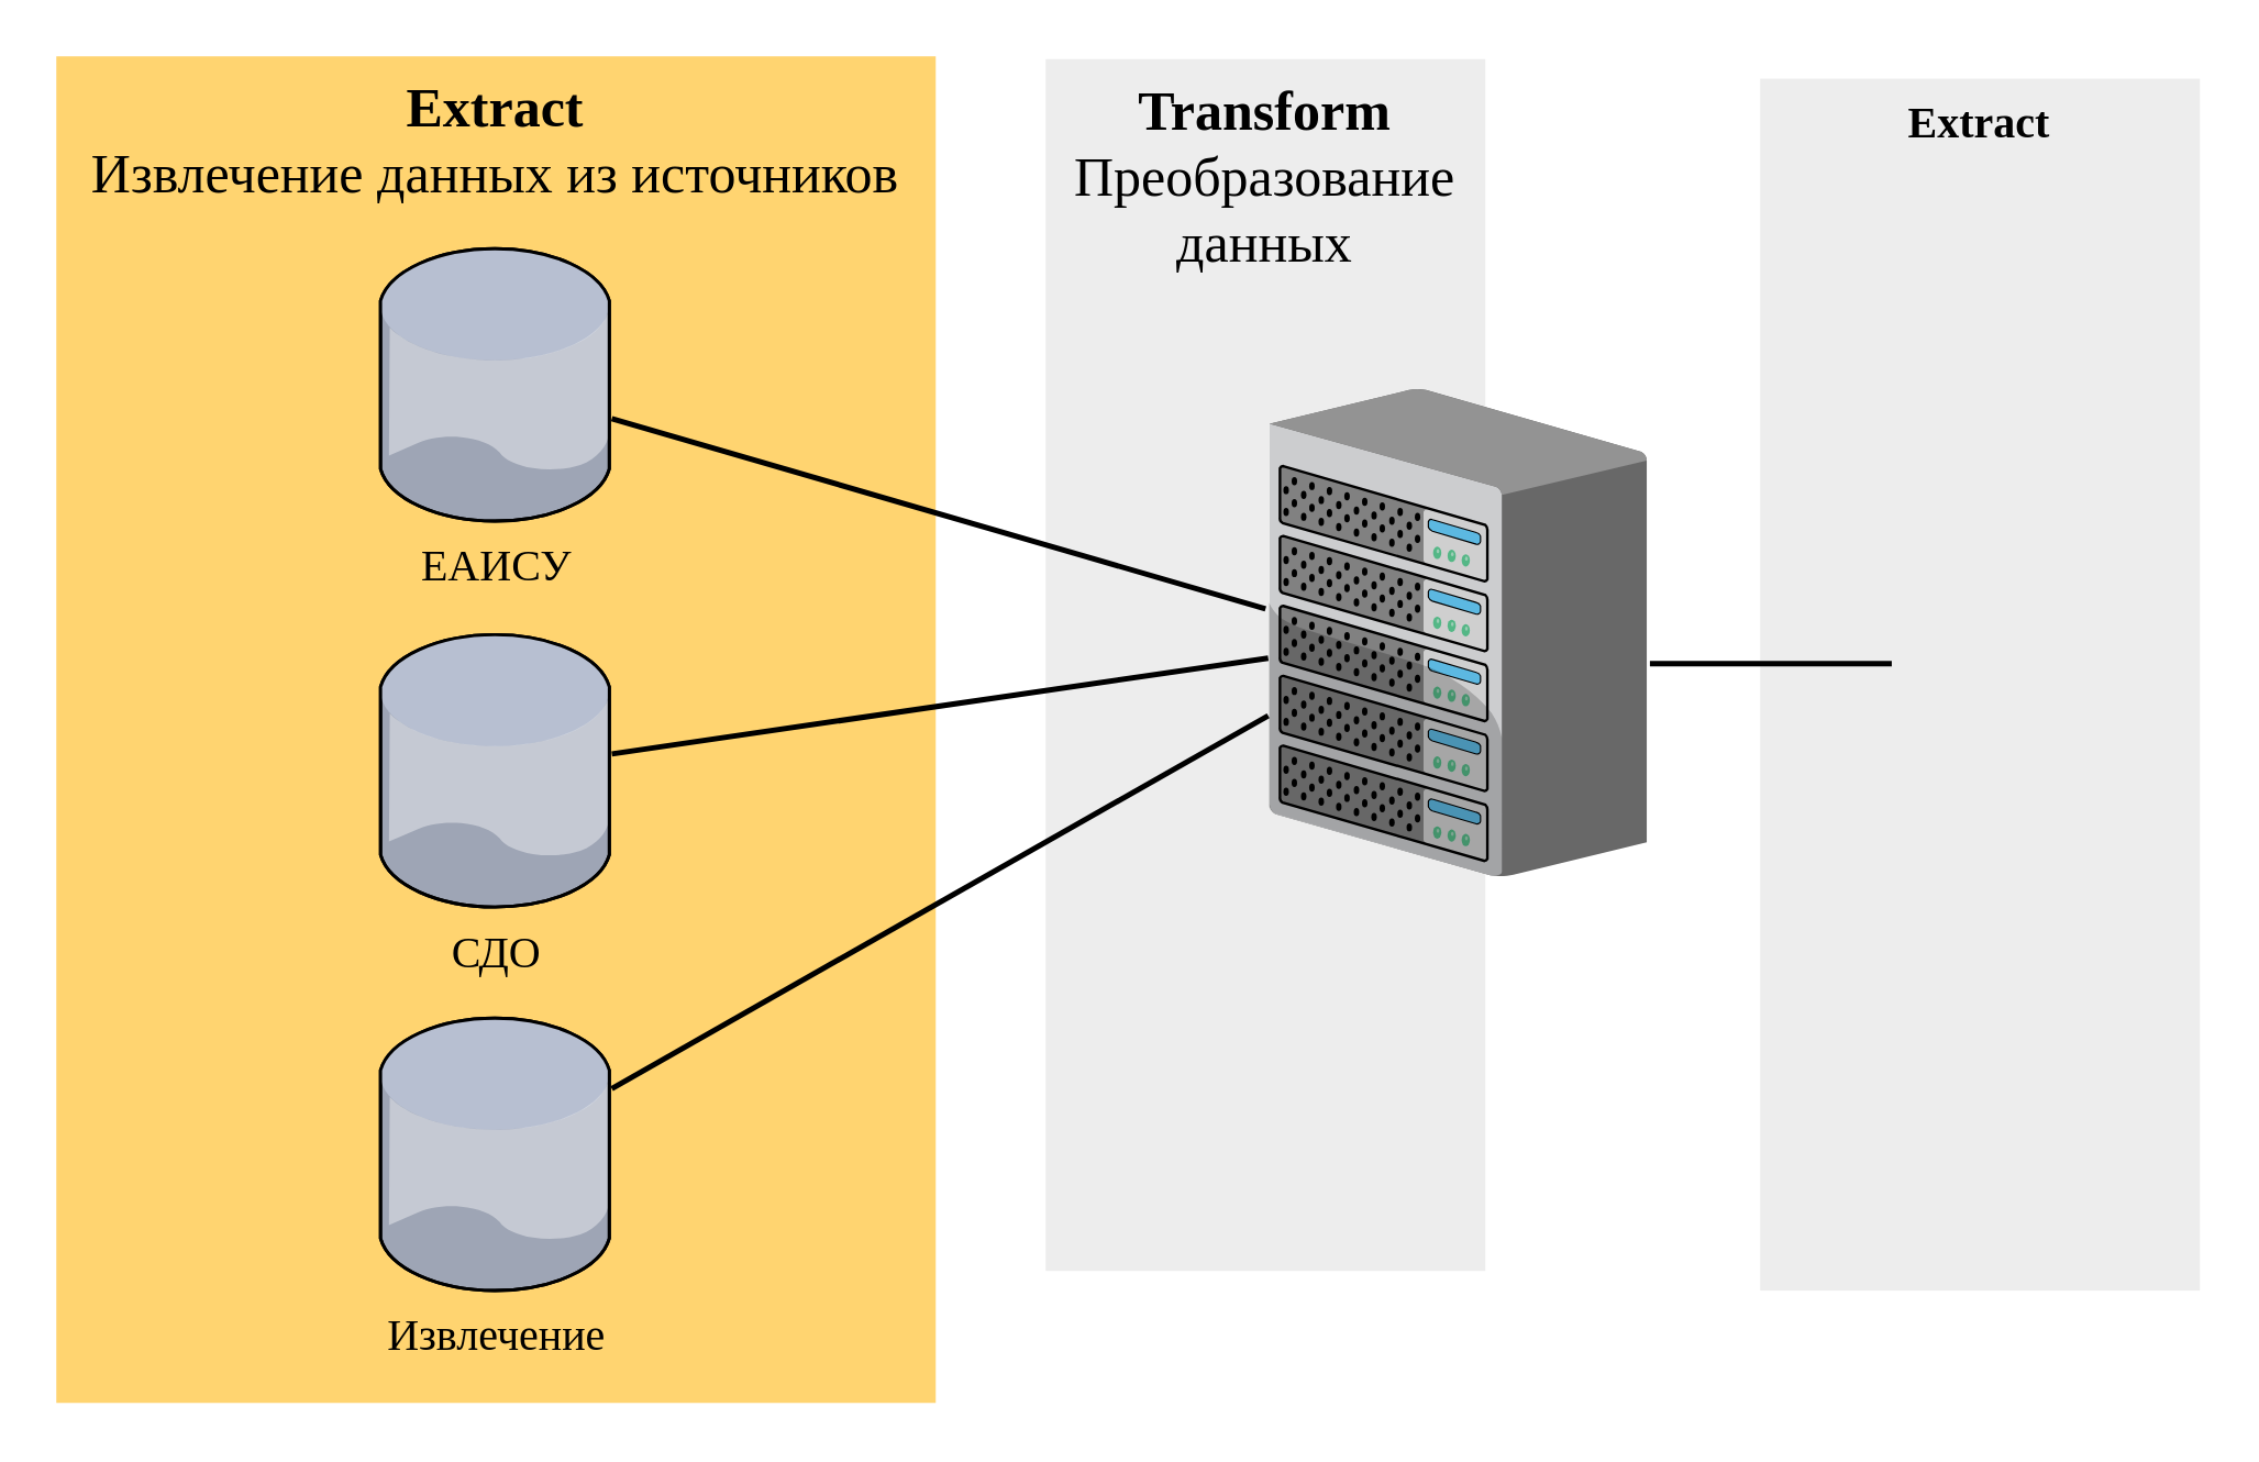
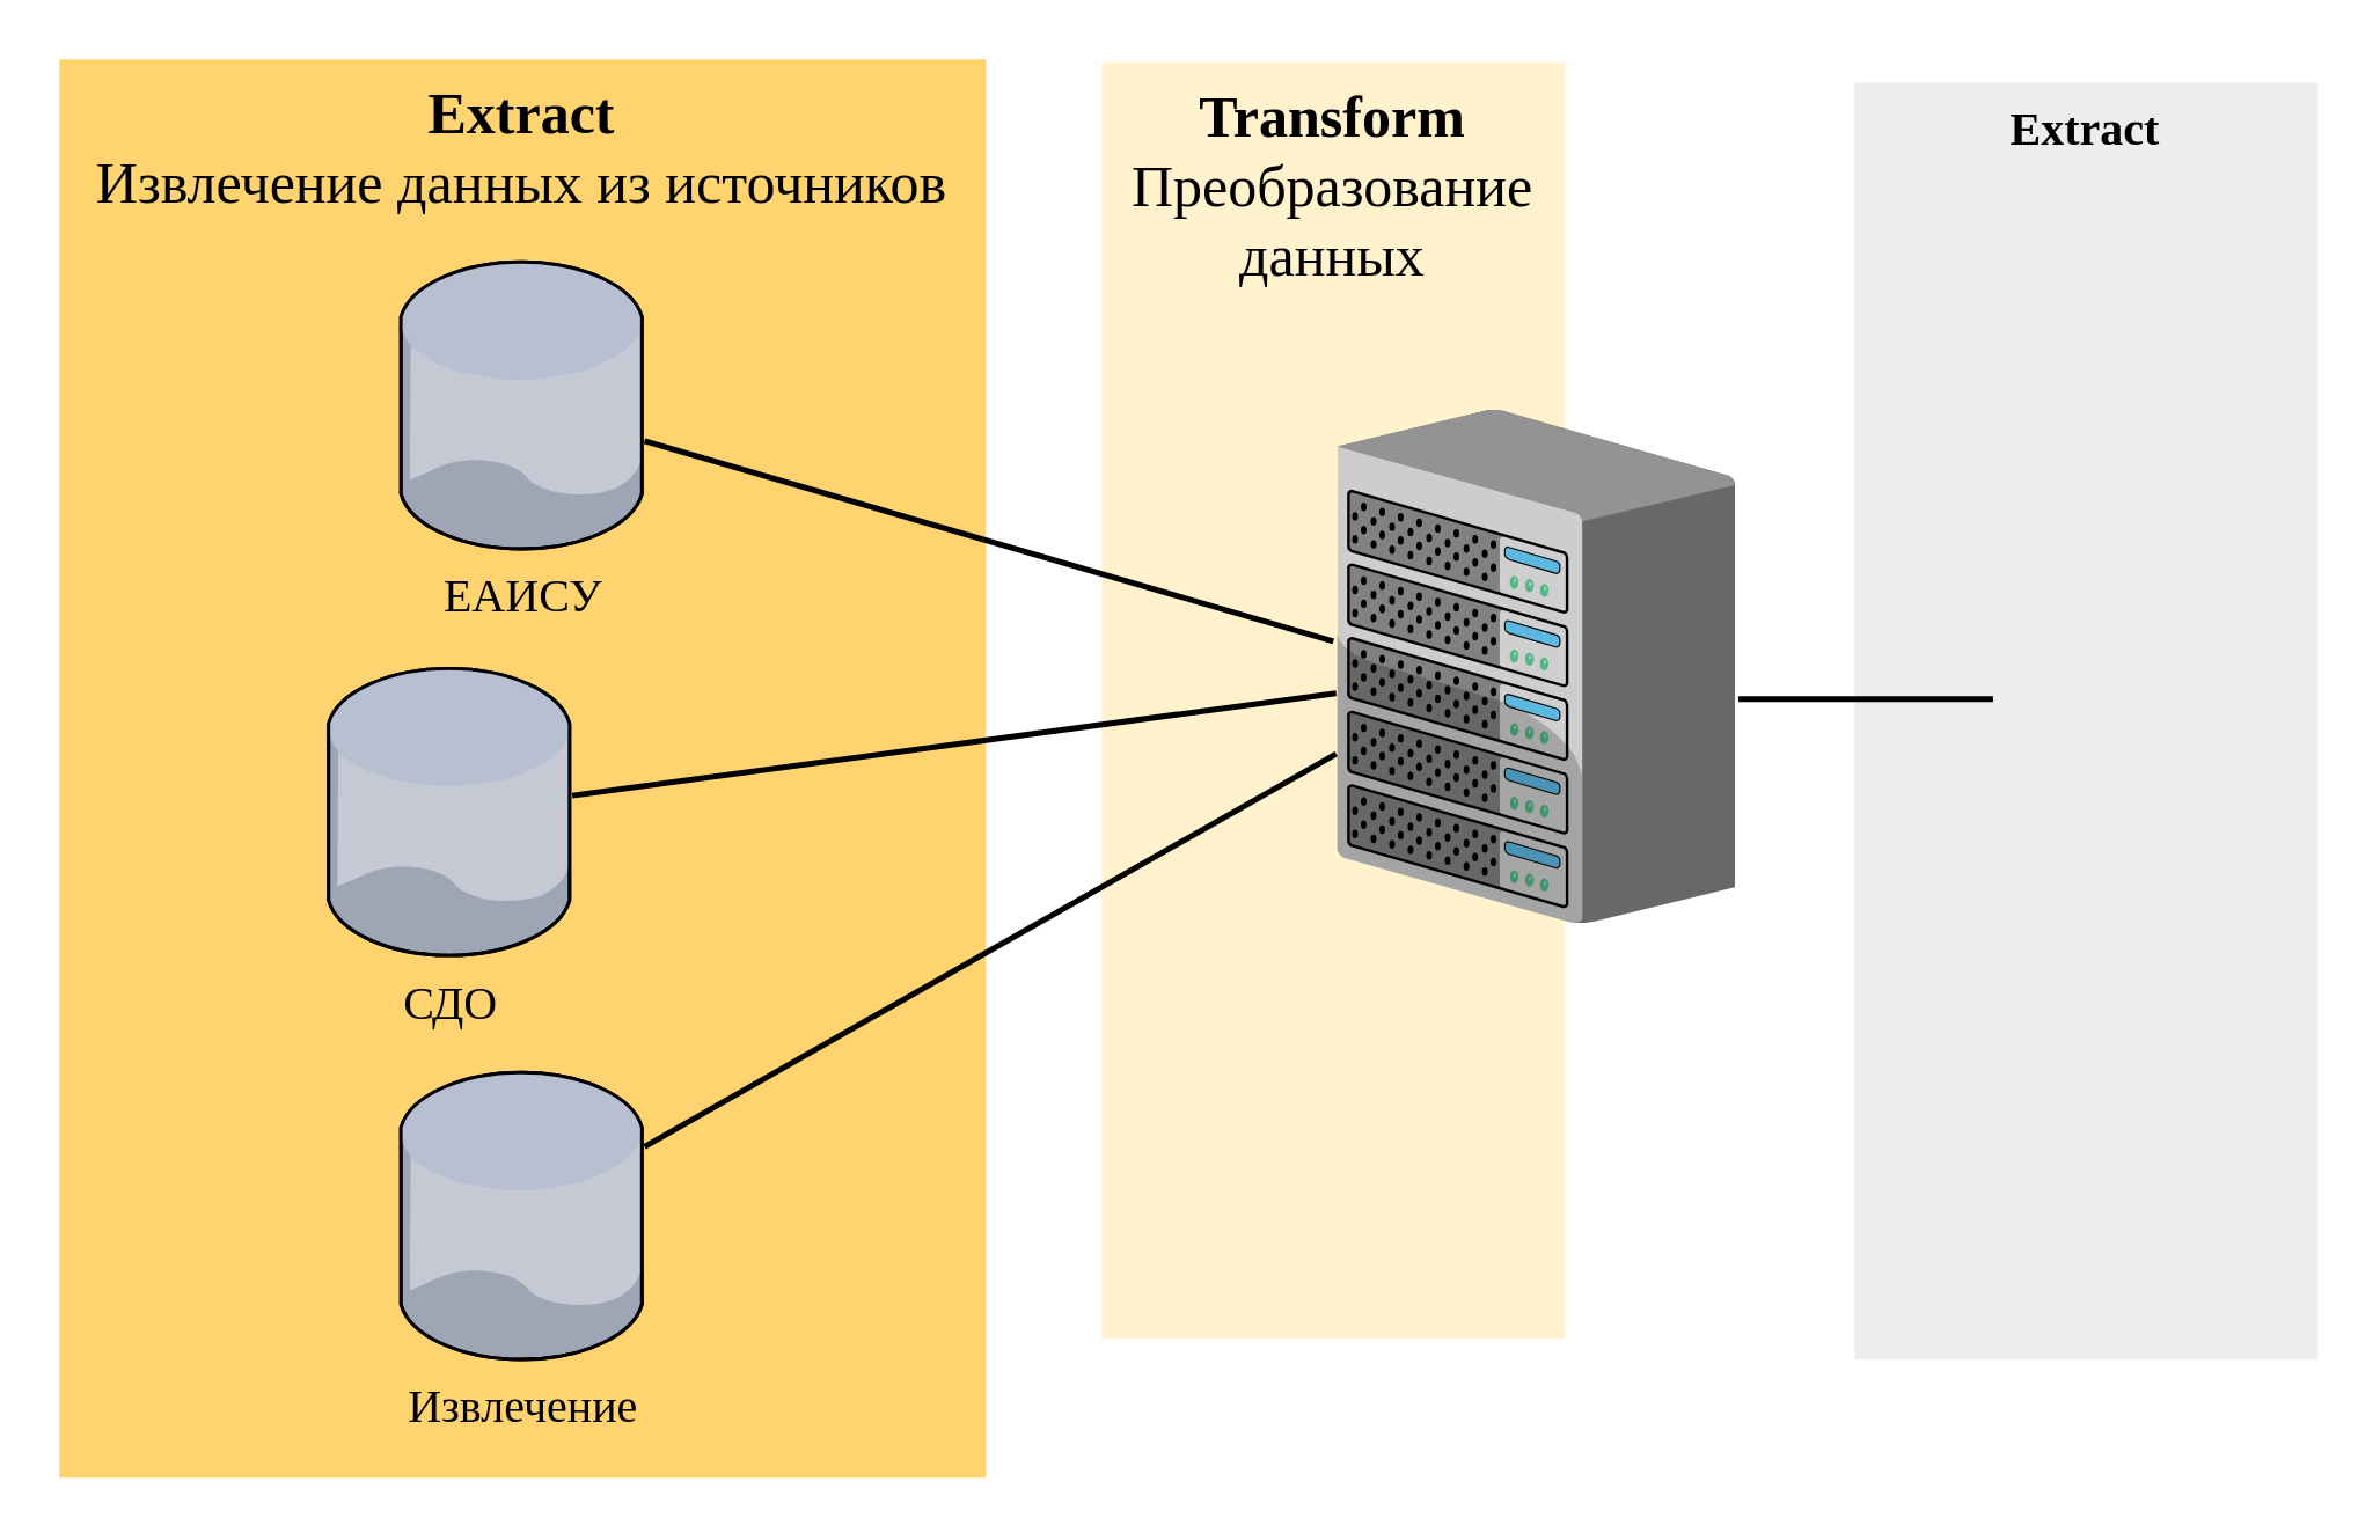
  <mxCell id="0" style=";html=1;" />
  <mxCell id="1" style=";html=1;" parent="0" />
- <mxCell id="2" value="&lt;font size=&quot;1&quot; style=&quot;&quot; face=&quot;Calibri&quot;&gt;&lt;span style=&quot;font-size: 20px;&quot;&gt;&lt;b&gt;Transform&lt;/b&gt;&lt;br&gt;Преобразование данных&lt;br&gt;&lt;/span&gt;&lt;/font&gt;" style="whiteSpace=wrap;html=1;fillColor=#EDEDED;fontSize=14;strokeColor=none;verticalAlign=top;" parent="1" vertex="1"><mxGeometry x="380" y="21" width="160" height="441" as="geometry" /></mxCell>
+ <mxCell id="2" value="&lt;font size=&quot;1&quot; style=&quot;&quot; face=&quot;Calibri&quot;&gt;&lt;span style=&quot;font-size: 20px;&quot;&gt;&lt;b&gt;Transform&lt;/b&gt;&lt;br&gt;Преобразование данных&lt;br&gt;&lt;/span&gt;&lt;/font&gt;" style="whiteSpace=wrap;html=1;fillColor=#fff2cc;fontSize=14;strokeColor=none;verticalAlign=top;" parent="1" vertex="1"><mxGeometry x="380" y="21" width="160" height="441" as="geometry" /></mxCell>
  <mxCell id="3" value="&lt;font style=&quot;font-size: 20px;&quot; face=&quot;Calibri&quot;&gt;&lt;b&gt;Extract&lt;/b&gt;&lt;br&gt;Извлечение данных из источников&lt;br&gt;&lt;/font&gt;" style="whiteSpace=wrap;html=1;fillColor=#FFD470;gradientColor=none;fontSize=14;strokeColor=none;verticalAlign=top;" parent="1" vertex="1"><mxGeometry x="20" y="20" width="320" height="490" as="geometry" /></mxCell>
  <mxCell id="4" style="edgeStyle=none;rounded=0;html=1;startSize=10;endSize=10;jettySize=auto;orthogonalLoop=1;fontSize=14;endArrow=none;endFill=0;strokeWidth=2;entryX=-0.002;entryY=0.67;entryDx=0;entryDy=0;entryPerimeter=0;" parent="1" source="10" target="7" edge="1"><mxGeometry relative="1" as="geometry"><mxPoint x="355" y="472.243" as="sourcePoint" /></mxGeometry></mxCell>
  <mxCell id="5" style="edgeStyle=none;rounded=0;html=1;startSize=10;endSize=10;jettySize=auto;orthogonalLoop=1;fontSize=14;endArrow=none;endFill=0;strokeWidth=2;entryX=-0.002;entryY=0.552;entryDx=0;entryDy=0;entryPerimeter=0;" parent="1" source="9" target="7" edge="1"><mxGeometry relative="1" as="geometry"><mxPoint x="355" y="308.243" as="sourcePoint" /><mxPoint x="230" y="240" as="targetPoint" /></mxGeometry></mxCell>
  <mxCell id="6" style="edgeStyle=none;rounded=0;html=1;startSize=10;endSize=10;jettySize=auto;orthogonalLoop=1;fontSize=14;endArrow=none;endFill=0;strokeWidth=2;entryX=-0.009;entryY=0.451;entryDx=0;entryDy=0;entryPerimeter=0;" parent="1" source="8" target="7" edge="1"><mxGeometry relative="1" as="geometry"><mxPoint x="351" y="144.254" as="sourcePoint" /></mxGeometry></mxCell>
  <mxCell id="7" value="" style="verticalLabelPosition=bottom;aspect=fixed;html=1;verticalAlign=top;strokeColor=none;shape=mxgraph.citrix.chassis;fillColor=#66B2FF;gradientColor=#0066CC;fontSize=14;" parent="1" vertex="1"><mxGeometry x="461.25" y="141" width="137.5" height="177.5" as="geometry" /></mxCell>
  <mxCell id="8" value="&lt;font style=&quot;font-size: 16px;&quot; face=&quot;Calibri&quot;&gt;ЕАИСУ&lt;/font&gt;" style="verticalLabelPosition=bottom;sketch=0;aspect=fixed;html=1;verticalAlign=top;strokeColor=none;align=center;outlineConnect=0;shape=mxgraph.citrix.database;" parent="1" vertex="1"><mxGeometry x="137.87" y="90" width="84.25" height="99.12" as="geometry" /></mxCell>
- <mxCell id="9" value="&lt;font style=&quot;font-size: 16px;&quot; face=&quot;Calibri&quot;&gt;СДО&lt;/font&gt;" style="verticalLabelPosition=bottom;sketch=0;aspect=fixed;html=1;verticalAlign=top;strokeColor=none;align=center;outlineConnect=0;shape=mxgraph.citrix.database;" parent="1" vertex="1"><mxGeometry x="137.88" y="230.44" width="84.25" height="99.12" as="geometry" /></mxCell>
+ <mxCell id="9" value="&lt;font style=&quot;font-size: 16px;&quot; face=&quot;Calibri&quot;&gt;СДО&lt;/font&gt;" style="verticalLabelPosition=bottom;sketch=0;aspect=fixed;html=1;verticalAlign=top;strokeColor=none;align=center;outlineConnect=0;shape=mxgraph.citrix.database;" parent="1" vertex="1"><mxGeometry x="112.88" y="230.44" width="84.25" height="99.12" as="geometry" /></mxCell>
  <mxCell id="10" value="&lt;font face=&quot;Calibri&quot; style=&quot;font-size: 16px;&quot;&gt;Извлечение&lt;/font&gt;" style="verticalLabelPosition=bottom;sketch=0;aspect=fixed;html=1;verticalAlign=top;strokeColor=none;align=center;outlineConnect=0;shape=mxgraph.citrix.database;" parent="1" vertex="1"><mxGeometry x="137.87" y="370" width="84.25" height="99.12" as="geometry" /></mxCell>
  <mxCell id="11" value="&lt;font style=&quot;font-size: 16px;&quot; face=&quot;Calibri&quot;&gt;&lt;b&gt;Extract&lt;/b&gt;&lt;/font&gt;" style="whiteSpace=wrap;html=1;fillColor=#EDEDED;fontSize=14;strokeColor=none;verticalAlign=top;" vertex="1" parent="1"><mxGeometry x="640" y="28.12" width="160" height="441" as="geometry" /></mxCell>
  <mxCell id="12" style="edgeStyle=none;rounded=0;html=1;startSize=10;endSize=10;jettySize=auto;orthogonalLoop=1;fontSize=14;endArrow=none;endFill=0;strokeWidth=2;" edge="1" parent="1"><mxGeometry relative="1" as="geometry"><mxPoint x="599.87" y="241" as="sourcePoint" /><mxPoint x="687.87" y="241" as="targetPoint" /></mxGeometry></mxCell>
